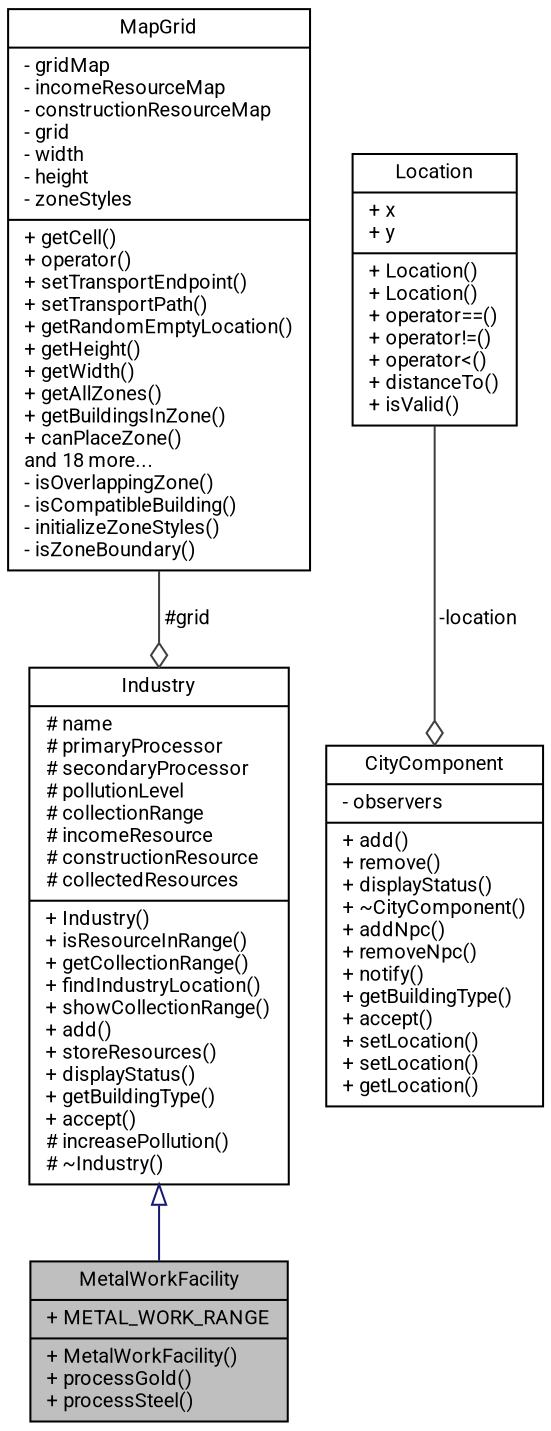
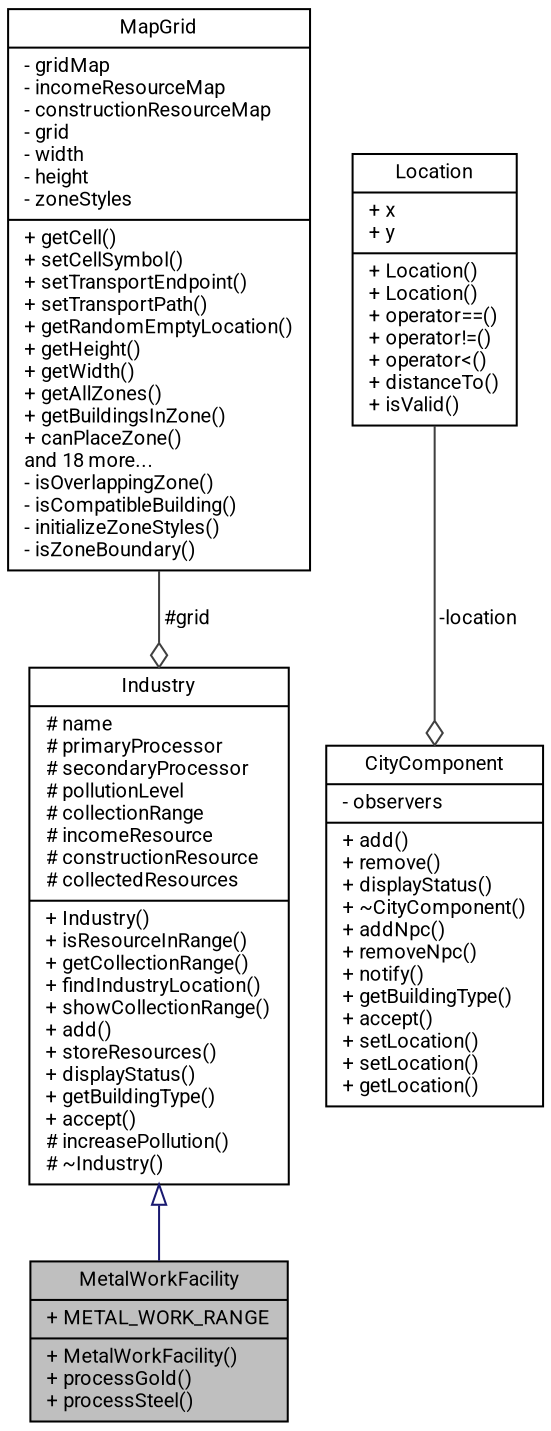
  digraph {
    fontname=Roboto
    node [color=black fillcolor=white fontname=Roboto fontsize=10 shape=record style=filled]
    edge [color=grey25 fontname=Roboto fontsize=10 labelfontname=Helvetica labelfontsize=10 style=solid arrowhead=odiamond]
    n1 [fillcolor=grey75 fontcolor=black height=0.2 label="{MetalWorkFacility\n|+ METAL_WORK_RANGE\l|+ MetalWorkFacility()\l+ processGold()\l+ processSteel()\l}" width=0.4]
    n2 [height=0.2 label="{Industry\n|# name\l# primaryProcessor\l# secondaryProcessor\l# pollutionLevel\l# collectionRange\l# incomeResource\l# constructionResource\l# collectedResources\l|+ Industry()\l+ isResourceInRange()\l+ getCollectionRange()\l+ findIndustryLocation()\l+ showCollectionRange()\l+ add()\l+ storeResources()\l+ displayStatus()\l+ getBuildingType()\l+ accept()\l# increasePollution()\l# ~Industry()\l}" width=0.4]
    n3 [height=0.2 label="{CityComponent\n|- observers\l|+ add()\l+ remove()\l+ displayStatus()\l+ ~CityComponent()\l+ addNpc()\l+ removeNpc()\l+ notify()\l+ getBuildingType()\l+ accept()\l+ setLocation()\l+ setLocation()\l+ getLocation()\l}" width=0.4]
    n4 [height=0.2 label="{Location\n|+ x\l+ y\l|+ Location()\l+ Location()\l+ operator==()\l+ operator!=()\l+ operator\<()\l+ distanceTo()\l+ isValid()\l}" width=0.4]
-   n5 [height=0.2 label="{MapGrid\n|- gridMap\l- incomeResourceMap\l- constructionResourceMap\l- grid\l- width\l- height\l- zoneStyles\l|+ getCell()\l+ operator()\l+ setTransportEndpoint()\l+ setTransportPath()\l+ getRandomEmptyLocation()\l+ getHeight()\l+ getWidth()\l+ getAllZones()\l+ getBuildingsInZone()\l+ canPlaceZone()\land 18 more...\l- isOverlappingZone()\l- isCompatibleBuilding()\l- initializeZoneStyles()\l- isZoneBoundary()\l}" width=0.4]
+   n5 [height=0.2 label="{MapGrid\n|- gridMap\l- incomeResourceMap\l- constructionResourceMap\l- grid\l- width\l- height\l- zoneStyles\l|+ getCell()\l+ setCellSymbol()\l+ setTransportEndpoint()\l+ setTransportPath()\l+ getRandomEmptyLocation()\l+ getHeight()\l+ getWidth()\l+ getAllZones()\l+ getBuildingsInZone()\l+ canPlaceZone()\land 18 more...\l- isOverlappingZone()\l- isCompatibleBuilding()\l- initializeZoneStyles()\l- isZoneBoundary()\l}" width=0.4]
    n2 -> n1 [arrowtail=onormal color=midnightblue dir=back arrowhead=""]
    n4 -> n3 [label=" -location"]
    n5 -> n2 [label=" #grid"]
  }
